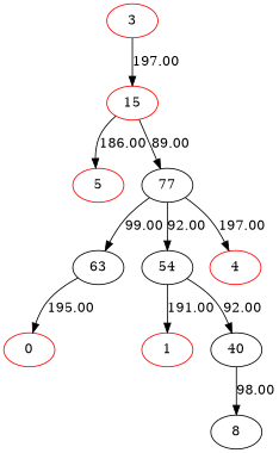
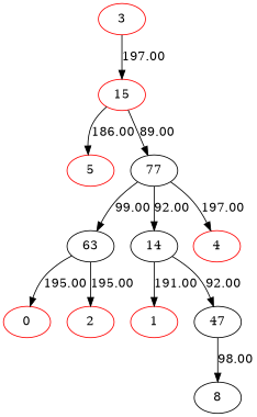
  digraph {
    node [color=red]
    n1 [color=black label=63]
    0
+   2
    3
    15
    5
    77 [color=black]
-   54 [color=black]
+   54 [color=black label=14]
    1
-   40 [color=black]
+   40 [color=black label=47]
    8 [color=black]
    4
    n1 -> 0 [label=195.00]
+   n1 -> 2 [label=195.00]
    3 -> 15 [label=197.00]
    15 -> 5 [label=186.00]
    15 -> 77 [label=89.00]
    77 -> n1 [label=99.00]
    77 -> 54 [label=92.00]
    77 -> 4 [label=197.00]
    54 -> 1 [label=191.00]
    54 -> 40 [label=92.00]
    40 -> 8 [label=98.00]
  }
